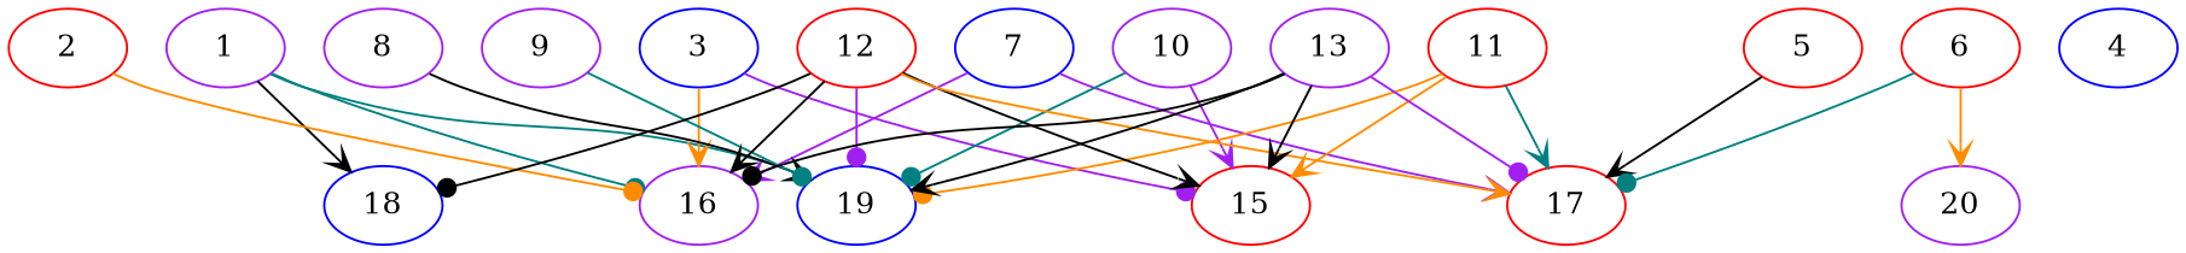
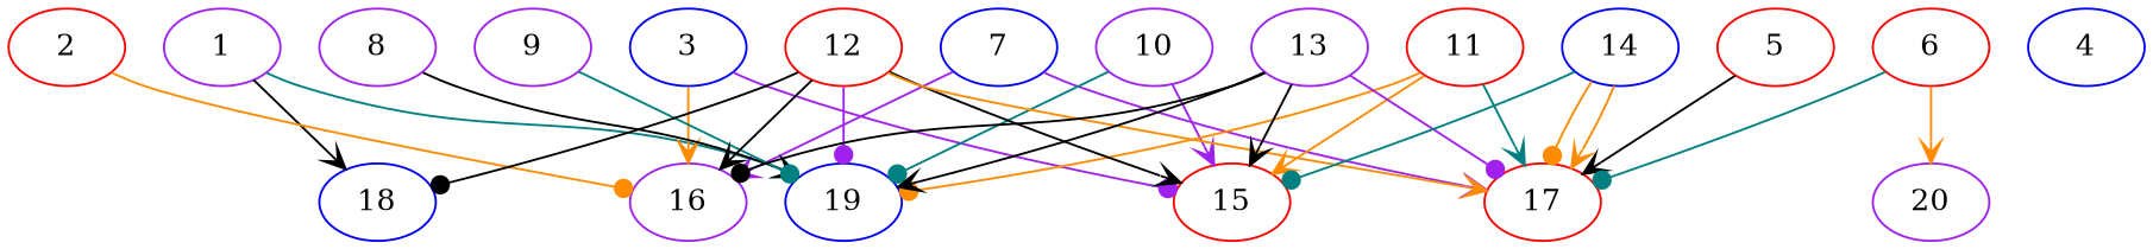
  digraph {
    node [alpha=0.11 color=purple]
    edge [arrowhead=vee color=black]
    1 [alpha=0.05 expect_size=38048768]
    16 [expect_size=13870080]
    18 [color=blue expect_size=26510336]
    19 [alpha=0.03 color=blue expect_size=36994048]
    2 [alpha=0.08 color=red expect_size=11042816]
    3 [alpha=0.14 color=blue expect_size=40137728]
    15 [alpha=0.02 color=red expect_size=8837120]
    4 [alpha=0.02 color=blue expect_size=49170432]
    5 [alpha=0.02 color=red expect_size=13097984]
    17 [alpha=0.19 color=red expect_size=6389760]
    6 [alpha=0.17 color=red expect_size=24976384]
    20 [alpha=0.03 expect_size=36808704]
    7 [alpha=0.09 color=blue expect_size=9665536]
    8 [alpha=0.04 expect_size=9949184]
    9 [alpha=0.20 expect_size=39902208]
    10 [alpha=0.19 expect_size=48537600]
    11 [color=red expect_size=35434496]
    12 [alpha=0.02 color=red expect_size=48113664]
    13 [alpha=0.13 expect_size=19084288]
-   1 -> 16 [arrowhead=dot color=teal]
+   14 [color=blue expect_size=51954688]
    1 -> 18
    1 -> 19 [color=teal]
    2 -> 16 [arrowhead=dot color=darkorange]
    3 -> 16 [color=darkorange]
    3 -> 15 [arrowhead=dot color=purple]
    5 -> 17
    6 -> 17 [arrowhead=dot color=teal]
    6 -> 20 [color=darkorange]
    7 -> 16 [color=purple]
    7 -> 17 [color=purple]
    8 -> 19
    9 -> 19 [arrowhead=dot color=teal]
    10 -> 19 [arrowhead=dot color=teal]
    10 -> 15 [color=purple]
    11 -> 19 [arrowhead=dot color=darkorange]
    11 -> 15 [color=darkorange]
    11 -> 17 [color=teal]
    12 -> 16
    12 -> 18 [arrowhead=dot]
    12 -> 19 [arrowhead=dot color=purple]
    12 -> 15
    12 -> 17 [color=darkorange]
    13 -> 16 [arrowhead=dot]
    13 -> 19
    13 -> 15
    13 -> 17 [arrowhead=dot color=purple]
+   14 -> 15 [arrowhead=dot color=teal]
+   14 -> 17 [arrowhead=dot color=darkorange]
+   14 -> 17 [color=darkorange]
  }
